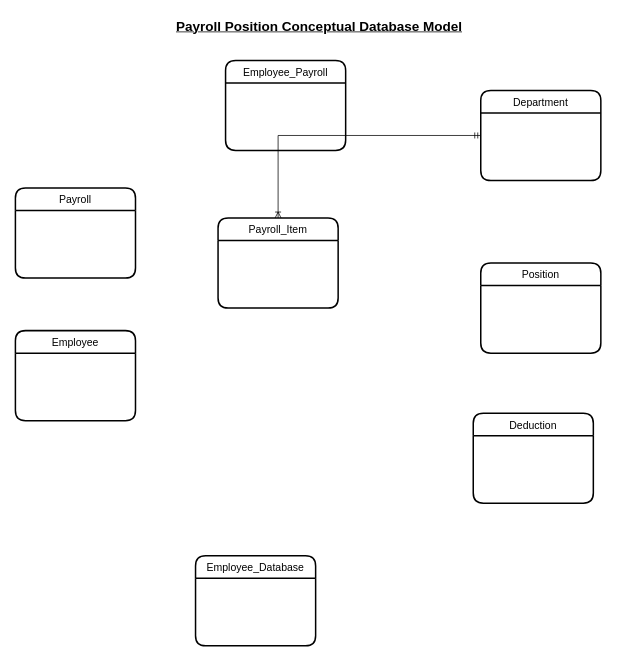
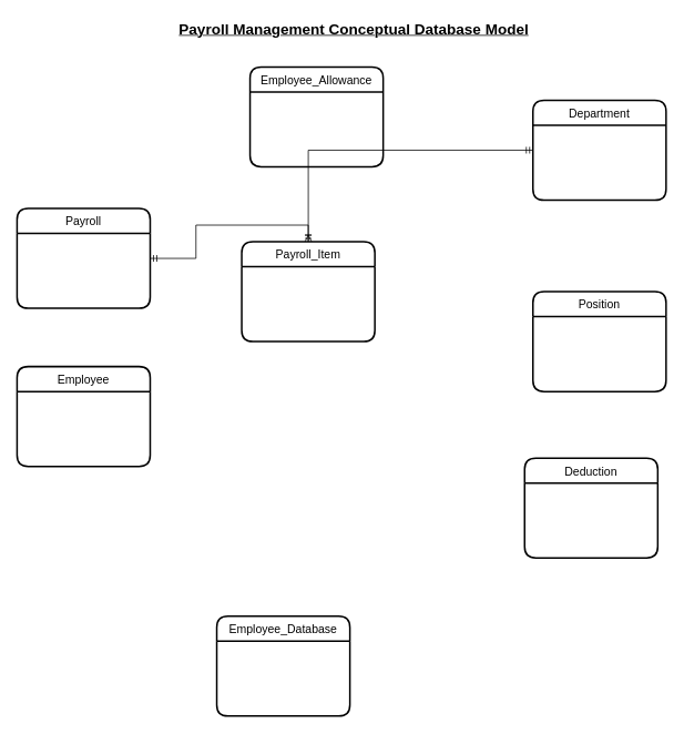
  <mxCell id="0" />
  <mxCell id="1" parent="0" />
  <mxCell id="2" value="Employee" style="swimlane;childLayout=stackLayout;horizontal=1;startSize=30;horizontalStack=0;rounded=1;fontSize=14;fontStyle=0;strokeWidth=2;resizeParent=0;resizeLast=1;shadow=0;dashed=0;align=center;" parent="1" vertex="1"><mxGeometry x="20" y="440" width="160" height="120" as="geometry" /></mxCell>
  <mxCell id="3" style="edgeStyle=orthogonalEdgeStyle;rounded=0;orthogonalLoop=1;jettySize=auto;html=1;fontSize=18;startArrow=ERmandOne;startFill=0;endArrow=ERoneToMany;endFill=0;" parent="1" source="4" target="11" edge="1"><mxGeometry relative="1" as="geometry" /></mxCell>
  <mxCell id="4" value="Department" style="swimlane;childLayout=stackLayout;horizontal=1;startSize=30;horizontalStack=0;rounded=1;fontSize=14;fontStyle=0;strokeWidth=2;resizeParent=0;resizeLast=1;shadow=0;dashed=0;align=center;" parent="1" vertex="1"><mxGeometry x="640" y="120" width="160" height="120" as="geometry" /></mxCell>
  <mxCell id="5" value="Deduction" style="swimlane;childLayout=stackLayout;horizontal=1;startSize=30;horizontalStack=0;rounded=1;fontSize=14;fontStyle=0;strokeWidth=2;resizeParent=0;resizeLast=1;shadow=0;dashed=0;align=center;" parent="1" vertex="1"><mxGeometry x="630" y="550" width="160" height="120" as="geometry" /></mxCell>
  <mxCell id="6" value="Position" style="swimlane;childLayout=stackLayout;horizontal=1;startSize=30;horizontalStack=0;rounded=1;fontSize=14;fontStyle=0;strokeWidth=2;resizeParent=0;resizeLast=1;shadow=0;dashed=0;align=center;" parent="1" vertex="1"><mxGeometry x="640" y="350" width="160" height="120" as="geometry" /></mxCell>
- <mxCell id="7" value="Employee_Payroll" style="swimlane;childLayout=stackLayout;horizontal=1;startSize=30;horizontalStack=0;rounded=1;fontSize=14;fontStyle=0;strokeWidth=2;resizeParent=0;resizeLast=1;shadow=0;dashed=0;align=center;" parent="1" vertex="1"><mxGeometry x="300" y="80" width="160" height="120" as="geometry" /></mxCell>
+ <mxCell id="7" value="Employee_Allowance" style="swimlane;childLayout=stackLayout;horizontal=1;startSize=30;horizontalStack=0;rounded=1;fontSize=14;fontStyle=0;strokeWidth=2;resizeParent=0;resizeLast=1;shadow=0;dashed=0;align=center;" parent="1" vertex="1"><mxGeometry x="300" y="80" width="160" height="120" as="geometry" /></mxCell>
  <mxCell id="8" value="Employee_Database" style="swimlane;childLayout=stackLayout;horizontal=1;startSize=30;horizontalStack=0;rounded=1;fontSize=14;fontStyle=0;strokeWidth=2;resizeParent=0;resizeLast=1;shadow=0;dashed=0;align=center;" parent="1" vertex="1"><mxGeometry x="260" y="740" width="160" height="120" as="geometry" /></mxCell>
+ <mxCell id="9" style="edgeStyle=orthogonalEdgeStyle;rounded=0;orthogonalLoop=1;jettySize=auto;html=1;fontSize=18;startArrow=ERmandOne;startFill=0;endArrow=ERmandOne;endFill=0;entryX=0.5;entryY=0;entryDx=0;entryDy=0;" parent="1" source="10" target="11" edge="1"><mxGeometry relative="1" as="geometry"><mxPoint x="110" y="450" as="targetPoint" /></mxGeometry></mxCell>
  <mxCell id="10" value="Payroll" style="swimlane;childLayout=stackLayout;horizontal=1;startSize=30;horizontalStack=0;rounded=1;fontSize=14;fontStyle=0;strokeWidth=2;resizeParent=0;resizeLast=1;shadow=0;dashed=0;align=center;" parent="1" vertex="1"><mxGeometry x="20" y="250" width="160" height="120" as="geometry" /></mxCell>
  <mxCell id="11" value="Payroll_Item" style="swimlane;childLayout=stackLayout;horizontal=1;startSize=30;horizontalStack=0;rounded=1;fontSize=14;fontStyle=0;strokeWidth=2;resizeParent=0;resizeLast=1;shadow=0;dashed=0;align=center;" parent="1" vertex="1"><mxGeometry x="290" y="290" width="160" height="120" as="geometry" /></mxCell>
- <mxCell id="12" value="&lt;b&gt;&lt;font style=&quot;font-size: 18px;&quot;&gt;Payroll Position Conceptual Database Model&lt;/font&gt;&lt;/b&gt;" style="text;html=1;strokeColor=none;fillColor=none;align=center;verticalAlign=middle;whiteSpace=wrap;rounded=0;fontStyle=4" parent="1" vertex="1"><mxGeometry x="190" y="20" width="470" height="30" as="geometry" /></mxCell>
+ <mxCell id="12" value="&lt;b&gt;&lt;font style=&quot;font-size: 18px;&quot;&gt;Payroll Management Conceptual Database Model&lt;/font&gt;&lt;/b&gt;" style="text;html=1;strokeColor=none;fillColor=none;align=center;verticalAlign=middle;whiteSpace=wrap;rounded=0;fontStyle=4" parent="1" vertex="1"><mxGeometry x="190" y="20" width="470" height="30" as="geometry" /></mxCell>
